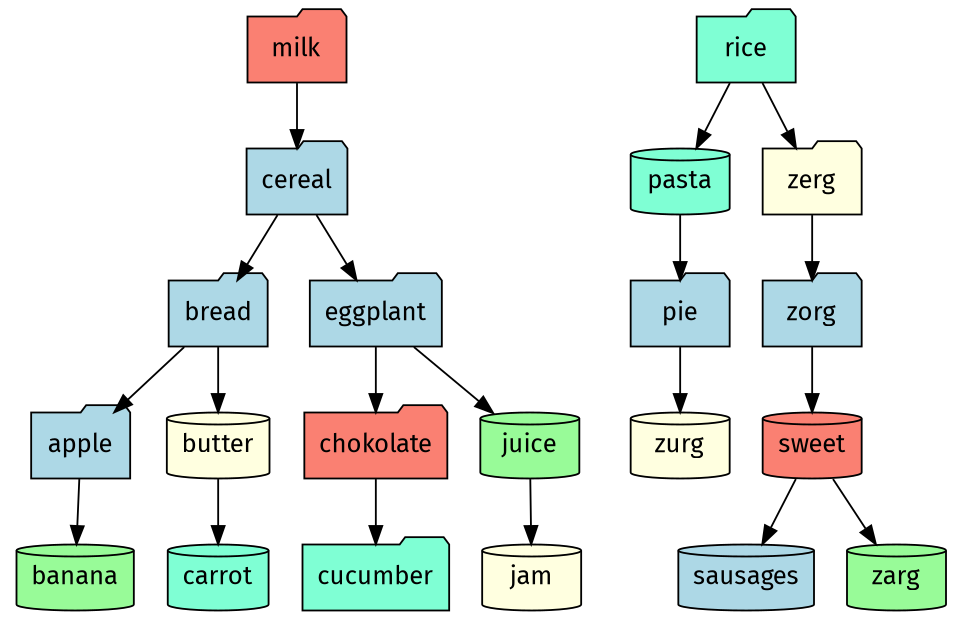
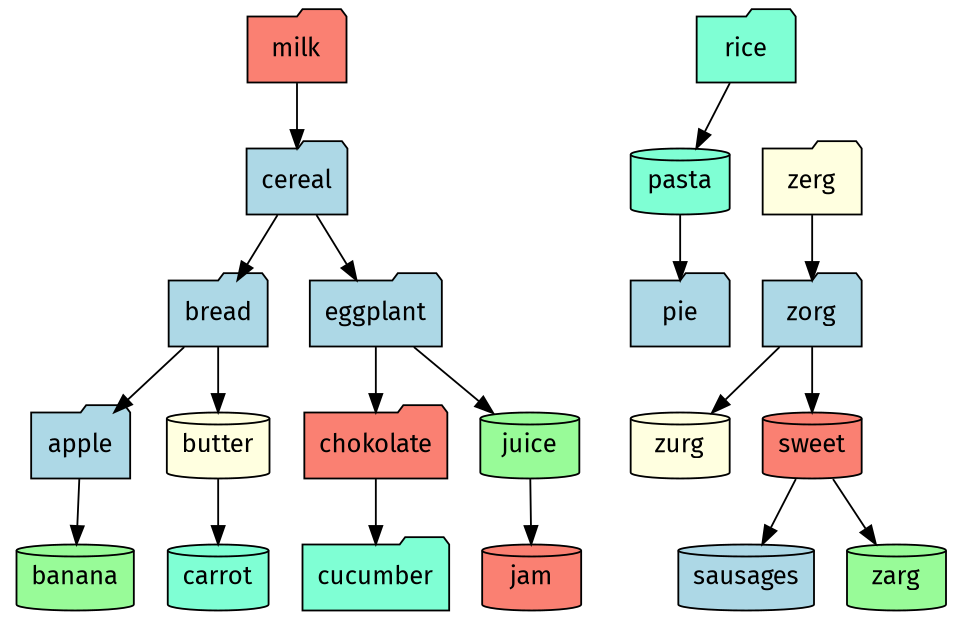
  digraph {
    fontname="Fira Sans"
    node [fillcolor=lightblue fontname="Fira Sans" shape=folder style=filled]
    edge [fontname="Fira Sans"]
    milk [fillcolor=salmon]
    cereal
    bread
    eggplant
    rice [fillcolor=aquamarine]
    pasta [fillcolor=aquamarine shape=cylinder]
    zerg [fillcolor=lightyellow]
    apple
    butter [fillcolor=lightyellow shape=cylinder]
    chokolate [fillcolor=salmon]
    juice [fillcolor=palegreen shape=cylinder]
    pie
    zorg
    banana [fillcolor=palegreen shape=cylinder]
    carrot [fillcolor=aquamarine shape=cylinder]
    cucumber [fillcolor=aquamarine]
-   jam [fillcolor=lightyellow shape=cylinder]
+   jam [fillcolor=salmon shape=cylinder]
    sweet [fillcolor=salmon shape=cylinder]
    sausages [shape=cylinder]
    zarg [fillcolor=palegreen shape=cylinder]
    zurg [fillcolor=lightyellow shape=cylinder]
    milk -> cereal
    cereal -> bread
    cereal -> eggplant
    bread -> apple
    bread -> butter
    eggplant -> chokolate
    eggplant -> juice
    rice -> pasta
-   rice -> zerg
    pasta -> pie
    zerg -> zorg
    apple -> banana
    butter -> carrot
    chokolate -> cucumber
    juice -> jam
    zorg -> sweet
-   pie -> zurg
+   zorg -> zurg
    sweet -> sausages
    sweet -> zarg
  }
